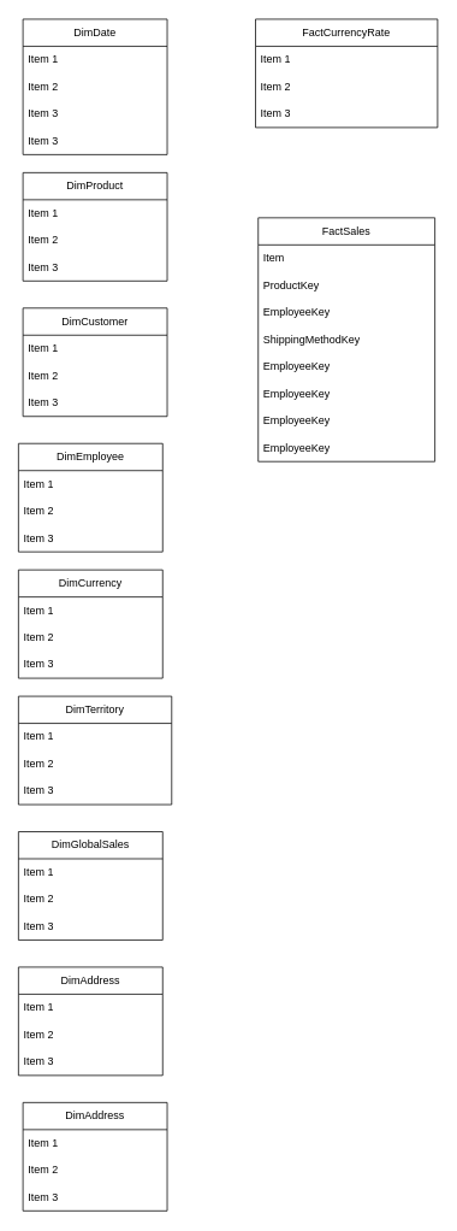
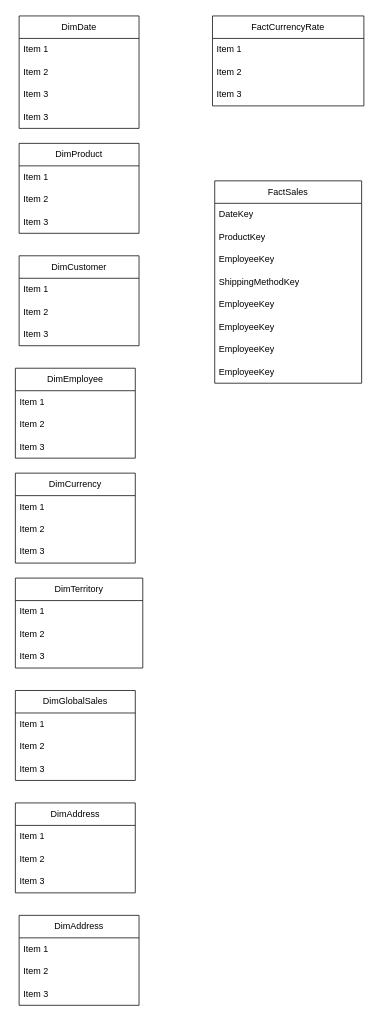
  <mxCell id="0" />
  <mxCell id="1" parent="0" />
  <mxCell id="2" value="FactCurrencyRate" style="swimlane;fontStyle=0;childLayout=stackLayout;horizontal=1;startSize=30;horizontalStack=0;resizeParent=1;resizeParentMax=0;resizeLast=0;collapsible=1;marginBottom=0;whiteSpace=wrap;html=1;" parent="1" vertex="1"><mxGeometry x="283" y="20" width="202" height="120" as="geometry" /></mxCell>
  <mxCell id="3" value="Item 1" style="text;strokeColor=none;fillColor=none;align=left;verticalAlign=middle;spacingLeft=4;spacingRight=4;overflow=hidden;points=[[0,0.5],[1,0.5]];portConstraint=eastwest;rotatable=0;whiteSpace=wrap;html=1;" parent="2" vertex="1"><mxGeometry y="30" width="202" height="30" as="geometry" /></mxCell>
  <mxCell id="4" value="Item 2" style="text;strokeColor=none;fillColor=none;align=left;verticalAlign=middle;spacingLeft=4;spacingRight=4;overflow=hidden;points=[[0,0.5],[1,0.5]];portConstraint=eastwest;rotatable=0;whiteSpace=wrap;html=1;" parent="2" vertex="1"><mxGeometry y="60" width="202" height="30" as="geometry" /></mxCell>
  <mxCell id="5" value="Item 3" style="text;strokeColor=none;fillColor=none;align=left;verticalAlign=middle;spacingLeft=4;spacingRight=4;overflow=hidden;points=[[0,0.5],[1,0.5]];portConstraint=eastwest;rotatable=0;whiteSpace=wrap;html=1;" parent="2" vertex="1"><mxGeometry y="90" width="202" height="30" as="geometry" /></mxCell>
  <mxCell id="6" value="DimDate" style="swimlane;fontStyle=0;childLayout=stackLayout;horizontal=1;startSize=30;horizontalStack=0;resizeParent=1;resizeParentMax=0;resizeLast=0;collapsible=1;marginBottom=0;whiteSpace=wrap;html=1;" parent="1" vertex="1"><mxGeometry x="25" y="20" width="160" height="150" as="geometry" /></mxCell>
  <mxCell id="7" value="Item 1" style="text;strokeColor=none;fillColor=none;align=left;verticalAlign=middle;spacingLeft=4;spacingRight=4;overflow=hidden;points=[[0,0.5],[1,0.5]];portConstraint=eastwest;rotatable=0;whiteSpace=wrap;html=1;" parent="6" vertex="1"><mxGeometry y="30" width="160" height="30" as="geometry" /></mxCell>
  <mxCell id="8" value="Item 2" style="text;strokeColor=none;fillColor=none;align=left;verticalAlign=middle;spacingLeft=4;spacingRight=4;overflow=hidden;points=[[0,0.5],[1,0.5]];portConstraint=eastwest;rotatable=0;whiteSpace=wrap;html=1;" parent="6" vertex="1"><mxGeometry y="60" width="160" height="30" as="geometry" /></mxCell>
  <mxCell id="9" value="Item 3" style="text;strokeColor=none;fillColor=none;align=left;verticalAlign=middle;spacingLeft=4;spacingRight=4;overflow=hidden;points=[[0,0.5],[1,0.5]];portConstraint=eastwest;rotatable=0;whiteSpace=wrap;html=1;" parent="6" vertex="1"><mxGeometry y="90" width="160" height="30" as="geometry" /></mxCell>
  <mxCell id="10" value="Item 3" style="text;strokeColor=none;fillColor=none;align=left;verticalAlign=middle;spacingLeft=4;spacingRight=4;overflow=hidden;points=[[0,0.5],[1,0.5]];portConstraint=eastwest;rotatable=0;whiteSpace=wrap;html=1;" parent="6" vertex="1"><mxGeometry y="120" width="160" height="30" as="geometry" /></mxCell>
  <mxCell id="11" value="DimProduct" style="swimlane;fontStyle=0;childLayout=stackLayout;horizontal=1;startSize=30;horizontalStack=0;resizeParent=1;resizeParentMax=0;resizeLast=0;collapsible=1;marginBottom=0;whiteSpace=wrap;html=1;" parent="1" vertex="1"><mxGeometry x="25" y="190" width="160" height="120" as="geometry" /></mxCell>
  <mxCell id="12" value="Item 1" style="text;strokeColor=none;fillColor=none;align=left;verticalAlign=middle;spacingLeft=4;spacingRight=4;overflow=hidden;points=[[0,0.5],[1,0.5]];portConstraint=eastwest;rotatable=0;whiteSpace=wrap;html=1;" parent="11" vertex="1"><mxGeometry y="30" width="160" height="30" as="geometry" /></mxCell>
  <mxCell id="13" value="Item 2" style="text;strokeColor=none;fillColor=none;align=left;verticalAlign=middle;spacingLeft=4;spacingRight=4;overflow=hidden;points=[[0,0.5],[1,0.5]];portConstraint=eastwest;rotatable=0;whiteSpace=wrap;html=1;" parent="11" vertex="1"><mxGeometry y="60" width="160" height="30" as="geometry" /></mxCell>
  <mxCell id="14" value="Item 3" style="text;strokeColor=none;fillColor=none;align=left;verticalAlign=middle;spacingLeft=4;spacingRight=4;overflow=hidden;points=[[0,0.5],[1,0.5]];portConstraint=eastwest;rotatable=0;whiteSpace=wrap;html=1;" parent="11" vertex="1"><mxGeometry y="90" width="160" height="30" as="geometry" /></mxCell>
  <mxCell id="15" value="DimCustomer" style="swimlane;fontStyle=0;childLayout=stackLayout;horizontal=1;startSize=30;horizontalStack=0;resizeParent=1;resizeParentMax=0;resizeLast=0;collapsible=1;marginBottom=0;whiteSpace=wrap;html=1;" parent="1" vertex="1"><mxGeometry x="25" y="340" width="160" height="120" as="geometry" /></mxCell>
  <mxCell id="16" value="Item 1" style="text;strokeColor=none;fillColor=none;align=left;verticalAlign=middle;spacingLeft=4;spacingRight=4;overflow=hidden;points=[[0,0.5],[1,0.5]];portConstraint=eastwest;rotatable=0;whiteSpace=wrap;html=1;" parent="15" vertex="1"><mxGeometry y="30" width="160" height="30" as="geometry" /></mxCell>
  <mxCell id="17" value="Item 2" style="text;strokeColor=none;fillColor=none;align=left;verticalAlign=middle;spacingLeft=4;spacingRight=4;overflow=hidden;points=[[0,0.5],[1,0.5]];portConstraint=eastwest;rotatable=0;whiteSpace=wrap;html=1;" parent="15" vertex="1"><mxGeometry y="60" width="160" height="30" as="geometry" /></mxCell>
  <mxCell id="18" value="Item 3" style="text;strokeColor=none;fillColor=none;align=left;verticalAlign=middle;spacingLeft=4;spacingRight=4;overflow=hidden;points=[[0,0.5],[1,0.5]];portConstraint=eastwest;rotatable=0;whiteSpace=wrap;html=1;" parent="15" vertex="1"><mxGeometry y="90" width="160" height="30" as="geometry" /></mxCell>
  <mxCell id="19" value="DimEmployee" style="swimlane;fontStyle=0;childLayout=stackLayout;horizontal=1;startSize=30;horizontalStack=0;resizeParent=1;resizeParentMax=0;resizeLast=0;collapsible=1;marginBottom=0;whiteSpace=wrap;html=1;" parent="1" vertex="1"><mxGeometry x="20" y="490" width="160" height="120" as="geometry" /></mxCell>
  <mxCell id="20" value="Item 1" style="text;strokeColor=none;fillColor=none;align=left;verticalAlign=middle;spacingLeft=4;spacingRight=4;overflow=hidden;points=[[0,0.5],[1,0.5]];portConstraint=eastwest;rotatable=0;whiteSpace=wrap;html=1;" parent="19" vertex="1"><mxGeometry y="30" width="160" height="30" as="geometry" /></mxCell>
  <mxCell id="21" value="Item 2" style="text;strokeColor=none;fillColor=none;align=left;verticalAlign=middle;spacingLeft=4;spacingRight=4;overflow=hidden;points=[[0,0.5],[1,0.5]];portConstraint=eastwest;rotatable=0;whiteSpace=wrap;html=1;" parent="19" vertex="1"><mxGeometry y="60" width="160" height="30" as="geometry" /></mxCell>
  <mxCell id="22" value="Item 3" style="text;strokeColor=none;fillColor=none;align=left;verticalAlign=middle;spacingLeft=4;spacingRight=4;overflow=hidden;points=[[0,0.5],[1,0.5]];portConstraint=eastwest;rotatable=0;whiteSpace=wrap;html=1;" parent="19" vertex="1"><mxGeometry y="90" width="160" height="30" as="geometry" /></mxCell>
  <mxCell id="23" value="DimCurrency" style="swimlane;fontStyle=0;childLayout=stackLayout;horizontal=1;startSize=30;horizontalStack=0;resizeParent=1;resizeParentMax=0;resizeLast=0;collapsible=1;marginBottom=0;whiteSpace=wrap;html=1;" parent="1" vertex="1"><mxGeometry x="20" y="630" width="160" height="120" as="geometry" /></mxCell>
  <mxCell id="24" value="Item 1" style="text;strokeColor=none;fillColor=none;align=left;verticalAlign=middle;spacingLeft=4;spacingRight=4;overflow=hidden;points=[[0,0.5],[1,0.5]];portConstraint=eastwest;rotatable=0;whiteSpace=wrap;html=1;" parent="23" vertex="1"><mxGeometry y="30" width="160" height="30" as="geometry" /></mxCell>
  <mxCell id="25" value="Item 2" style="text;strokeColor=none;fillColor=none;align=left;verticalAlign=middle;spacingLeft=4;spacingRight=4;overflow=hidden;points=[[0,0.5],[1,0.5]];portConstraint=eastwest;rotatable=0;whiteSpace=wrap;html=1;" parent="23" vertex="1"><mxGeometry y="60" width="160" height="30" as="geometry" /></mxCell>
  <mxCell id="26" value="Item 3" style="text;strokeColor=none;fillColor=none;align=left;verticalAlign=middle;spacingLeft=4;spacingRight=4;overflow=hidden;points=[[0,0.5],[1,0.5]];portConstraint=eastwest;rotatable=0;whiteSpace=wrap;html=1;" parent="23" vertex="1"><mxGeometry y="90" width="160" height="30" as="geometry" /></mxCell>
  <mxCell id="27" value="DimTerritory" style="swimlane;fontStyle=0;childLayout=stackLayout;horizontal=1;startSize=30;horizontalStack=0;resizeParent=1;resizeParentMax=0;resizeLast=0;collapsible=1;marginBottom=0;whiteSpace=wrap;html=1;" parent="1" vertex="1"><mxGeometry x="20" y="770" width="170" height="120" as="geometry" /></mxCell>
  <mxCell id="28" value="Item 1" style="text;strokeColor=none;fillColor=none;align=left;verticalAlign=middle;spacingLeft=4;spacingRight=4;overflow=hidden;points=[[0,0.5],[1,0.5]];portConstraint=eastwest;rotatable=0;whiteSpace=wrap;html=1;" parent="27" vertex="1"><mxGeometry y="30" width="170" height="30" as="geometry" /></mxCell>
  <mxCell id="29" value="Item 2" style="text;strokeColor=none;fillColor=none;align=left;verticalAlign=middle;spacingLeft=4;spacingRight=4;overflow=hidden;points=[[0,0.5],[1,0.5]];portConstraint=eastwest;rotatable=0;whiteSpace=wrap;html=1;" parent="27" vertex="1"><mxGeometry y="60" width="170" height="30" as="geometry" /></mxCell>
  <mxCell id="30" value="Item 3" style="text;strokeColor=none;fillColor=none;align=left;verticalAlign=middle;spacingLeft=4;spacingRight=4;overflow=hidden;points=[[0,0.5],[1,0.5]];portConstraint=eastwest;rotatable=0;whiteSpace=wrap;html=1;" parent="27" vertex="1"><mxGeometry y="90" width="170" height="30" as="geometry" /></mxCell>
  <mxCell id="31" value="DimGlobalSales" style="swimlane;fontStyle=0;childLayout=stackLayout;horizontal=1;startSize=30;horizontalStack=0;resizeParent=1;resizeParentMax=0;resizeLast=0;collapsible=1;marginBottom=0;whiteSpace=wrap;html=1;" parent="1" vertex="1"><mxGeometry x="20" y="920" width="160" height="120" as="geometry" /></mxCell>
  <mxCell id="32" value="Item 1" style="text;strokeColor=none;fillColor=none;align=left;verticalAlign=middle;spacingLeft=4;spacingRight=4;overflow=hidden;points=[[0,0.5],[1,0.5]];portConstraint=eastwest;rotatable=0;whiteSpace=wrap;html=1;" parent="31" vertex="1"><mxGeometry y="30" width="160" height="30" as="geometry" /></mxCell>
  <mxCell id="33" value="Item 2" style="text;strokeColor=none;fillColor=none;align=left;verticalAlign=middle;spacingLeft=4;spacingRight=4;overflow=hidden;points=[[0,0.5],[1,0.5]];portConstraint=eastwest;rotatable=0;whiteSpace=wrap;html=1;" parent="31" vertex="1"><mxGeometry y="60" width="160" height="30" as="geometry" /></mxCell>
  <mxCell id="34" value="Item 3" style="text;strokeColor=none;fillColor=none;align=left;verticalAlign=middle;spacingLeft=4;spacingRight=4;overflow=hidden;points=[[0,0.5],[1,0.5]];portConstraint=eastwest;rotatable=0;whiteSpace=wrap;html=1;" parent="31" vertex="1"><mxGeometry y="90" width="160" height="30" as="geometry" /></mxCell>
  <mxCell id="35" value="DimAddress" style="swimlane;fontStyle=0;childLayout=stackLayout;horizontal=1;startSize=30;horizontalStack=0;resizeParent=1;resizeParentMax=0;resizeLast=0;collapsible=1;marginBottom=0;whiteSpace=wrap;html=1;" parent="1" vertex="1"><mxGeometry x="20" y="1070" width="160" height="120" as="geometry" /></mxCell>
  <mxCell id="36" value="Item 1" style="text;strokeColor=none;fillColor=none;align=left;verticalAlign=middle;spacingLeft=4;spacingRight=4;overflow=hidden;points=[[0,0.5],[1,0.5]];portConstraint=eastwest;rotatable=0;whiteSpace=wrap;html=1;" parent="35" vertex="1"><mxGeometry y="30" width="160" height="30" as="geometry" /></mxCell>
  <mxCell id="37" value="Item 2" style="text;strokeColor=none;fillColor=none;align=left;verticalAlign=middle;spacingLeft=4;spacingRight=4;overflow=hidden;points=[[0,0.5],[1,0.5]];portConstraint=eastwest;rotatable=0;whiteSpace=wrap;html=1;" parent="35" vertex="1"><mxGeometry y="60" width="160" height="30" as="geometry" /></mxCell>
  <mxCell id="38" value="Item 3" style="text;strokeColor=none;fillColor=none;align=left;verticalAlign=middle;spacingLeft=4;spacingRight=4;overflow=hidden;points=[[0,0.5],[1,0.5]];portConstraint=eastwest;rotatable=0;whiteSpace=wrap;html=1;" parent="35" vertex="1"><mxGeometry y="90" width="160" height="30" as="geometry" /></mxCell>
  <mxCell id="39" value="FactSales" style="swimlane;fontStyle=0;childLayout=stackLayout;horizontal=1;startSize=30;horizontalStack=0;resizeParent=1;resizeParentMax=0;resizeLast=0;collapsible=1;marginBottom=0;whiteSpace=wrap;html=1;" parent="1" vertex="1"><mxGeometry x="286" y="240" width="196" height="270" as="geometry"><mxRectangle x="320" y="210" width="90" height="30" as="alternateBounds" /></mxGeometry></mxCell>
- <mxCell id="40" value="Item" style="text;strokeColor=none;fillColor=none;align=left;verticalAlign=middle;spacingLeft=4;spacingRight=4;overflow=hidden;points=[[0,0.5],[1,0.5]];portConstraint=eastwest;rotatable=0;whiteSpace=wrap;html=1;" parent="39" vertex="1"><mxGeometry y="30" width="196" height="30" as="geometry" /></mxCell>
+ <mxCell id="40" value="DateKey" style="text;strokeColor=none;fillColor=none;align=left;verticalAlign=middle;spacingLeft=4;spacingRight=4;overflow=hidden;points=[[0,0.5],[1,0.5]];portConstraint=eastwest;rotatable=0;whiteSpace=wrap;html=1;" parent="39" vertex="1"><mxGeometry y="30" width="196" height="30" as="geometry" /></mxCell>
  <mxCell id="41" value="ProductKey" style="text;strokeColor=none;fillColor=none;align=left;verticalAlign=middle;spacingLeft=4;spacingRight=4;overflow=hidden;points=[[0,0.5],[1,0.5]];portConstraint=eastwest;rotatable=0;whiteSpace=wrap;html=1;" parent="39" vertex="1"><mxGeometry y="60" width="196" height="30" as="geometry" /></mxCell>
  <mxCell id="42" value="EmployeeKey" style="text;strokeColor=none;fillColor=none;align=left;verticalAlign=middle;spacingLeft=4;spacingRight=4;overflow=hidden;points=[[0,0.5],[1,0.5]];portConstraint=eastwest;rotatable=0;whiteSpace=wrap;html=1;" parent="39" vertex="1"><mxGeometry y="90" width="196" height="30" as="geometry" /></mxCell>
  <mxCell id="43" value="ShippingMethodKey" style="text;strokeColor=none;fillColor=none;align=left;verticalAlign=middle;spacingLeft=4;spacingRight=4;overflow=hidden;points=[[0,0.5],[1,0.5]];portConstraint=eastwest;rotatable=0;whiteSpace=wrap;html=1;" parent="39" vertex="1"><mxGeometry y="120" width="196" height="30" as="geometry" /></mxCell>
  <mxCell id="44" value="EmployeeKey" style="text;strokeColor=none;fillColor=none;align=left;verticalAlign=middle;spacingLeft=4;spacingRight=4;overflow=hidden;points=[[0,0.5],[1,0.5]];portConstraint=eastwest;rotatable=0;whiteSpace=wrap;html=1;" parent="39" vertex="1"><mxGeometry y="150" width="196" height="30" as="geometry" /></mxCell>
  <mxCell id="45" value="EmployeeKey" style="text;strokeColor=none;fillColor=none;align=left;verticalAlign=middle;spacingLeft=4;spacingRight=4;overflow=hidden;points=[[0,0.5],[1,0.5]];portConstraint=eastwest;rotatable=0;whiteSpace=wrap;html=1;" parent="39" vertex="1"><mxGeometry y="180" width="196" height="30" as="geometry" /></mxCell>
  <mxCell id="46" value="EmployeeKey" style="text;strokeColor=none;fillColor=none;align=left;verticalAlign=middle;spacingLeft=4;spacingRight=4;overflow=hidden;points=[[0,0.5],[1,0.5]];portConstraint=eastwest;rotatable=0;whiteSpace=wrap;html=1;" parent="39" vertex="1"><mxGeometry y="210" width="196" height="30" as="geometry" /></mxCell>
  <mxCell id="47" value="EmployeeKey" style="text;strokeColor=none;fillColor=none;align=left;verticalAlign=middle;spacingLeft=4;spacingRight=4;overflow=hidden;points=[[0,0.5],[1,0.5]];portConstraint=eastwest;rotatable=0;whiteSpace=wrap;html=1;" parent="39" vertex="1"><mxGeometry y="240" width="196" height="30" as="geometry" /></mxCell>
  <mxCell id="48" value="DimAddress" style="swimlane;fontStyle=0;childLayout=stackLayout;horizontal=1;startSize=30;horizontalStack=0;resizeParent=1;resizeParentMax=0;resizeLast=0;collapsible=1;marginBottom=0;whiteSpace=wrap;html=1;" vertex="1" parent="1"><mxGeometry x="25" y="1220" width="160" height="120" as="geometry" /></mxCell>
  <mxCell id="49" value="Item 1" style="text;strokeColor=none;fillColor=none;align=left;verticalAlign=middle;spacingLeft=4;spacingRight=4;overflow=hidden;points=[[0,0.5],[1,0.5]];portConstraint=eastwest;rotatable=0;whiteSpace=wrap;html=1;" vertex="1" parent="48"><mxGeometry y="30" width="160" height="30" as="geometry" /></mxCell>
  <mxCell id="50" value="Item 2" style="text;strokeColor=none;fillColor=none;align=left;verticalAlign=middle;spacingLeft=4;spacingRight=4;overflow=hidden;points=[[0,0.5],[1,0.5]];portConstraint=eastwest;rotatable=0;whiteSpace=wrap;html=1;" vertex="1" parent="48"><mxGeometry y="60" width="160" height="30" as="geometry" /></mxCell>
  <mxCell id="51" value="Item 3" style="text;strokeColor=none;fillColor=none;align=left;verticalAlign=middle;spacingLeft=4;spacingRight=4;overflow=hidden;points=[[0,0.5],[1,0.5]];portConstraint=eastwest;rotatable=0;whiteSpace=wrap;html=1;" vertex="1" parent="48"><mxGeometry y="90" width="160" height="30" as="geometry" /></mxCell>
